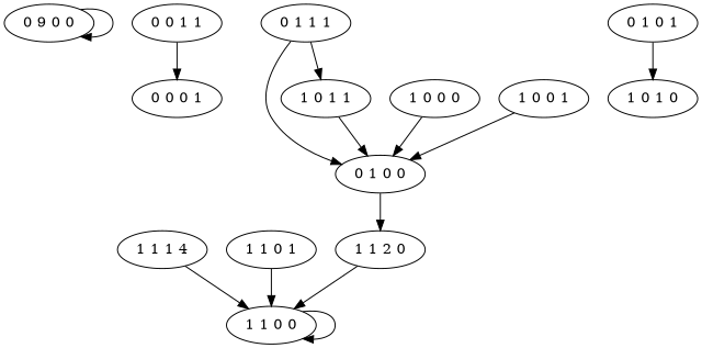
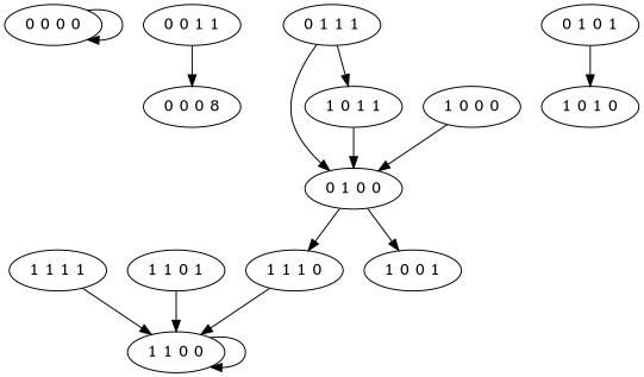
  digraph {
-   "0 0 0 0" [label="0 9 0 0"]
+   "0 0 0 0"
    "0 0 1 1"
-   "0 0 0 1"
+   "0 0 0 1" [label="0 0 0 8"]
    "0 1 0 0"
-   "1 1 1 0" [label="1 1 2 0"]
+   "1 1 1 0"
    "1 1 0 0"
    "0 1 0 1"
    "1 0 1 0"
-   "1 1 1 1" [label="1 1 1 4"]
+   "1 1 1 1"
    "0 1 1 1"
    "1 0 1 1"
    "1 0 0 0"
    "1 0 0 1"
    "1 1 0 1"
    "0 0 0 0" -> "0 0 0 0"
    "0 0 1 1" -> "0 0 0 1"
    "0 1 0 0" -> "1 1 1 0"
    "1 1 1 0" -> "1 1 0 0"
    "1 1 0 0" -> "1 1 0 0"
    "0 1 0 1" -> "1 0 1 0"
    "1 1 1 1" -> "1 1 0 0"
    "0 1 1 1" -> "0 1 0 0"
    "0 1 1 1" -> "1 0 1 1"
    "1 0 1 1" -> "0 1 0 0"
    "1 0 0 0" -> "0 1 0 0"
-   "1 0 0 1" -> "0 1 0 0"
+   "0 1 0 0" -> "1 0 0 1"
    "1 1 0 1" -> "1 1 0 0"
  }
